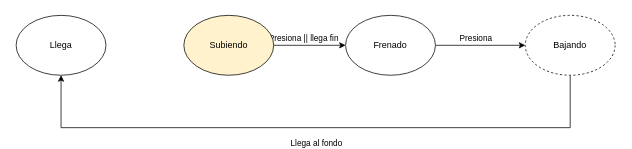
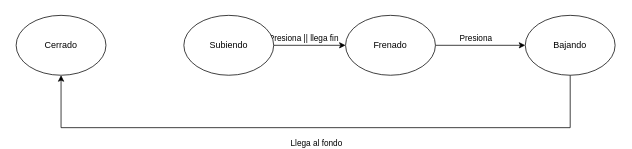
  <mxCell id="0" />
  <mxCell id="1" parent="0" />
- <mxCell id="2" value="Llega" style="ellipse;whiteSpace=wrap;html=1;" vertex="1" parent="1"><mxGeometry x="20" y="20" width="120" height="80" as="geometry" /></mxCell>
+ <mxCell id="2" value="Cerrado" style="ellipse;whiteSpace=wrap;html=1;" vertex="1" parent="1"><mxGeometry x="20" y="20" width="120" height="80" as="geometry" /></mxCell>
  <mxCell id="3" style="edgeStyle=orthogonalEdgeStyle;rounded=0;orthogonalLoop=1;jettySize=auto;html=1;exitX=1;exitY=0.5;exitDx=0;exitDy=0;entryX=0;entryY=0.5;entryDx=0;entryDy=0;" edge="1" parent="1" source="5" target="11"><mxGeometry relative="1" as="geometry"><Array as="points"><mxPoint x="430" y="60" /><mxPoint x="430" y="60" /></Array></mxGeometry></mxCell>
  <mxCell id="4" value="Presiona || llega fin" style="edgeLabel;html=1;align=center;verticalAlign=middle;resizable=0;points=[];" vertex="1" connectable="0" parent="3"><mxGeometry x="0.321" y="5" relative="1" as="geometry"><mxPoint x="-24" y="-5" as="offset" /></mxGeometry></mxCell>
- <mxCell id="5" value="Subiendo" style="ellipse;whiteSpace=wrap;html=1;fillColor=#fff2cc;" vertex="1" parent="1"><mxGeometry x="244" y="20" width="120" height="80" as="geometry" /></mxCell>
+ <mxCell id="5" value="Subiendo" style="ellipse;whiteSpace=wrap;html=1;" vertex="1" parent="1"><mxGeometry x="244" y="20" width="120" height="80" as="geometry" /></mxCell>
  <mxCell id="6" style="edgeStyle=orthogonalEdgeStyle;rounded=0;orthogonalLoop=1;jettySize=auto;html=1;exitX=0.5;exitY=1;exitDx=0;exitDy=0;entryX=0.5;entryY=1;entryDx=0;entryDy=0;" edge="1" parent="1" source="8" target="2"><mxGeometry relative="1" as="geometry"><Array as="points"><mxPoint x="760" y="170" /><mxPoint x="80" y="170" /></Array></mxGeometry></mxCell>
  <mxCell id="7" value="Llega al fondo" style="edgeLabel;html=1;align=center;verticalAlign=middle;resizable=0;points=[];" vertex="1" connectable="0" parent="6"><mxGeometry x="-0.044" relative="1" as="geometry"><mxPoint x="-18" y="20" as="offset" /></mxGeometry></mxCell>
- <mxCell id="8" value="Bajando" style="ellipse;whiteSpace=wrap;html=1;dashed=1;" vertex="1" parent="1"><mxGeometry x="700" y="20" width="120" height="80" as="geometry" /></mxCell>
+ <mxCell id="8" value="Bajando" style="ellipse;whiteSpace=wrap;html=1;" vertex="1" parent="1"><mxGeometry x="700" y="20" width="120" height="80" as="geometry" /></mxCell>
  <mxCell id="9" style="edgeStyle=orthogonalEdgeStyle;rounded=0;orthogonalLoop=1;jettySize=auto;html=1;exitX=1;exitY=0.5;exitDx=0;exitDy=0;entryX=0;entryY=0.5;entryDx=0;entryDy=0;" edge="1" parent="1" source="11" target="8"><mxGeometry relative="1" as="geometry" /></mxCell>
  <mxCell id="10" value="Presiona" style="edgeLabel;html=1;align=center;verticalAlign=middle;resizable=0;points=[];" vertex="1" connectable="0" parent="9"><mxGeometry x="-0.4" y="1" relative="1" as="geometry"><mxPoint x="17" y="-9" as="offset" /></mxGeometry></mxCell>
  <mxCell id="11" value="Frenado" style="ellipse;whiteSpace=wrap;html=1;" vertex="1" parent="1"><mxGeometry x="460" y="20" width="120" height="80" as="geometry" /></mxCell>
